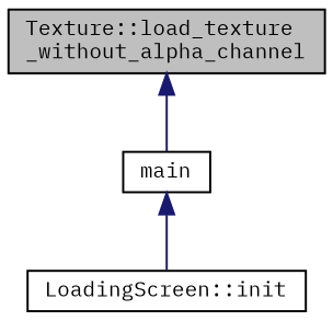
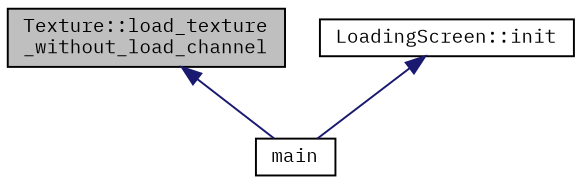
  digraph {
    fontname="IBM Plex Mono"
    rankdir=TB
    node [color=black fontname="IBM Plex Mono" fontsize=10 shape=record]
    edge [color=midnightblue dir=back fontname="IBM Plex Mono" fontsize=10 labelfontname=Helvetica labelfontsize=10 style=solid]
-   n1 [fillcolor=grey75 fontcolor=black height=0.2 label="Texture::load_texture\l_without_alpha_channel" style=filled width=0.4]
+   n1 [fillcolor=grey75 fontcolor=black height=0.2 label="Texture::load_texture\l_without_load_channel" style=filled width=0.4]
    n2 [height=0.2 label=main width=0.4]
    n3 [height=0.2 label="LoadingScreen::init" width=0.4]
    n1 -> n2
-   n2 -> n3
+   n3 -> n2
  }
